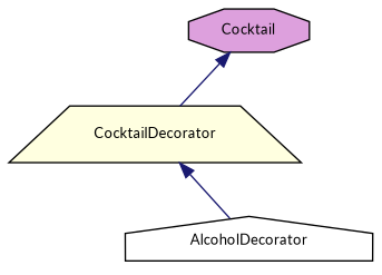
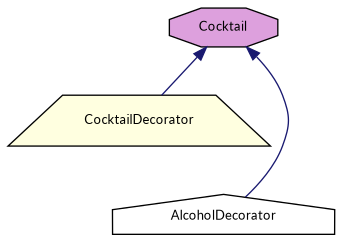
  digraph {
    fontname=Lato
    node [color=black fontname=Lato fontsize=10 style=filled]
    edge [color=midnightblue dir=back fontname=Lato fontsize=10 labelfontname=Helvetica labelfontsize=10 style=solid]
    n1 [fillcolor=lightyellow fontcolor=black height=0.2 label=CocktailDecorator shape=trapezium width=0.4]
    n2 [fillcolor=white height=0.2 label=AlcoholDecorator shape=house width=0.4]
    n3 [fillcolor=plum height=0.2 label=Cocktail shape=octagon width=0.4]
-   n1 -> n2
+   n3 -> n2
    n3 -> n1
  }
